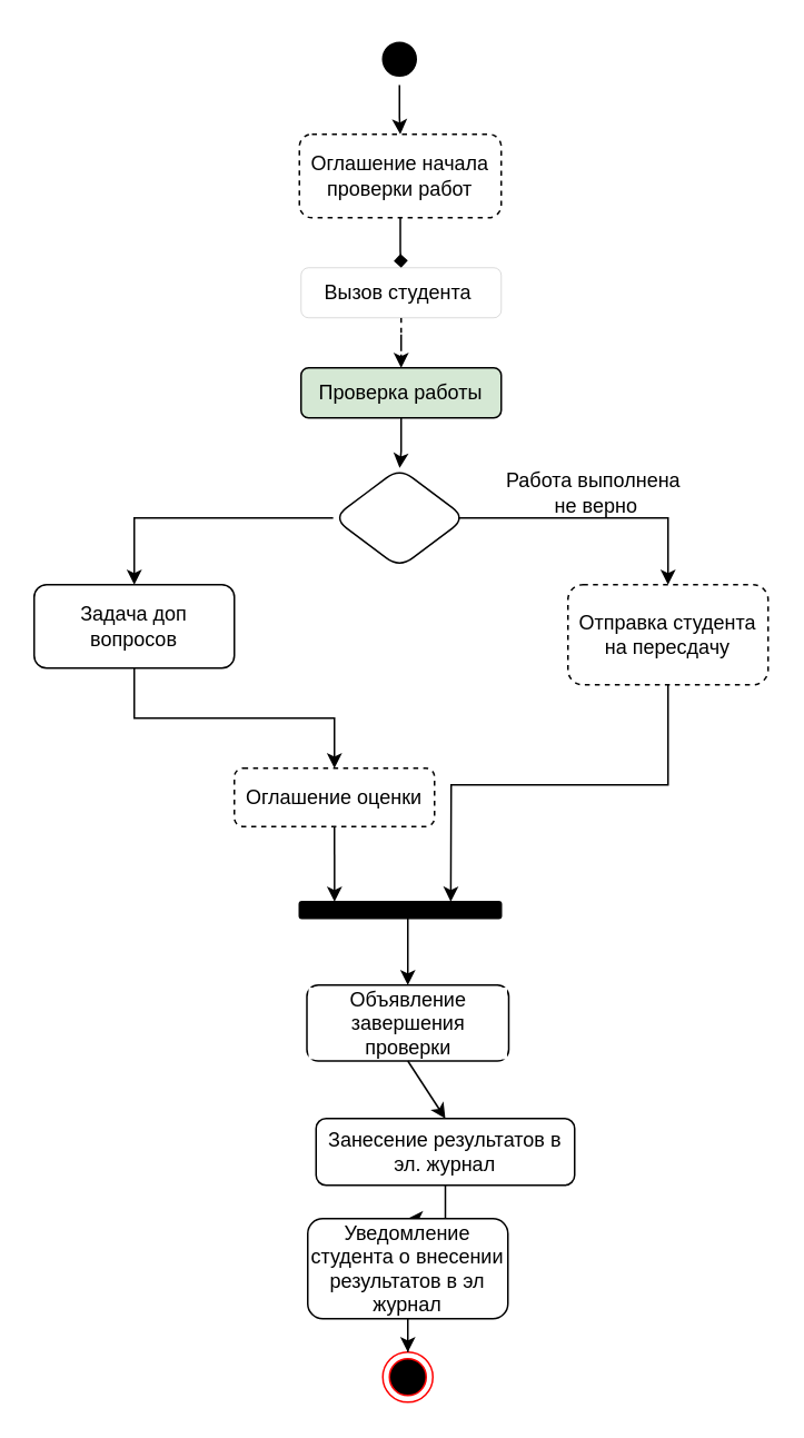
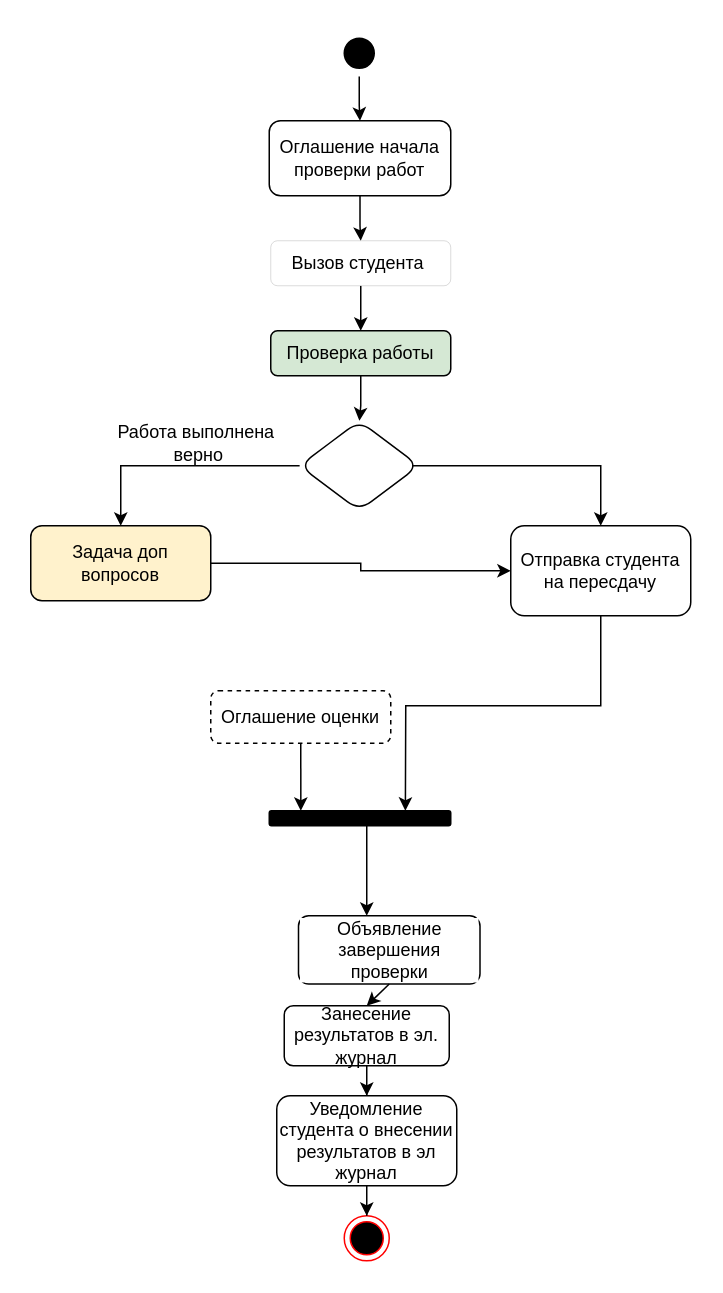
  <mxCell id="0" />
  <mxCell id="1" parent="0" />
  <mxCell id="2" value="" style="edgeStyle=orthogonalEdgeStyle;rounded=0;orthogonalLoop=1;jettySize=auto;html=1;" edge="1" parent="1" source="3" target="5"><mxGeometry relative="1" as="geometry" /></mxCell>
  <mxCell id="3" value="" style="ellipse;html=1;shape=endState;fillColor=#000000;strokeColor=#FFFFFF;" vertex="1" parent="1"><mxGeometry x="224" y="20" width="30" height="30" as="geometry" /></mxCell>
- <mxCell id="4" value="" style="edgeStyle=orthogonalEdgeStyle;rounded=0;orthogonalLoop=1;jettySize=auto;html=1;endArrow=diamond;" edge="1" parent="1" source="5" target="7"><mxGeometry relative="1" as="geometry" /></mxCell>
- <mxCell id="5" value="Оглашение начала проверки работ" style="rounded=1;whiteSpace=wrap;html=1;strokeColor=#000000;perimeterSpacing=0;dashed=1;" vertex="1" parent="1"><mxGeometry x="179" y="80" width="121" height="50" as="geometry" /></mxCell>
- <mxCell id="6" value="" style="edgeStyle=orthogonalEdgeStyle;rounded=0;orthogonalLoop=1;jettySize=auto;html=1;dashed=1;" edge="1" parent="1" source="7" target="9"><mxGeometry relative="1" as="geometry" /></mxCell>
- <mxCell id="7" value="Вызов студента&amp;nbsp;" style="whiteSpace=wrap;html=1;strokeColor=#000000;rounded=1;strokeWidth=0;dashed=1;" vertex="1" parent="1"><mxGeometry x="180" y="160" width="120" height="30" as="geometry" /></mxCell>
+ <mxCell id="4" value="" style="edgeStyle=orthogonalEdgeStyle;rounded=0;orthogonalLoop=1;jettySize=auto;html=1;" edge="1" parent="1" source="5" target="7"><mxGeometry relative="1" as="geometry" /></mxCell>
+ <mxCell id="5" value="Оглашение начала проверки работ" style="rounded=1;whiteSpace=wrap;html=1;strokeColor=#000000;perimeterSpacing=0;" vertex="1" parent="1"><mxGeometry x="179" y="80" width="121" height="50" as="geometry" /></mxCell>
+ <mxCell id="6" value="" style="edgeStyle=orthogonalEdgeStyle;rounded=0;orthogonalLoop=1;jettySize=auto;html=1;" edge="1" parent="1" source="7" target="9"><mxGeometry relative="1" as="geometry" /></mxCell>
+ <mxCell id="7" value="Вызов студента&amp;nbsp;" style="whiteSpace=wrap;html=1;strokeColor=#000000;rounded=1;strokeWidth=0;" vertex="1" parent="1"><mxGeometry x="180" y="160" width="120" height="30" as="geometry" /></mxCell>
  <mxCell id="8" value="" style="edgeStyle=orthogonalEdgeStyle;rounded=0;orthogonalLoop=1;jettySize=auto;html=1;" edge="1" parent="1" source="9" target="10"><mxGeometry relative="1" as="geometry" /></mxCell>
  <mxCell id="9" value="Проверка работы" style="whiteSpace=wrap;html=1;strokeColor=#000000;rounded=1;strokeWidth=1;fillColor=#d5e8d4;" vertex="1" parent="1"><mxGeometry x="180" y="220" width="120" height="30" as="geometry" /></mxCell>
  <mxCell id="10" value="" style="rhombus;whiteSpace=wrap;html=1;strokeColor=#000000;rounded=1;strokeWidth=1;" vertex="1" parent="1"><mxGeometry x="199.25" y="280" width="79.5" height="60" as="geometry" /></mxCell>
  <mxCell id="11" value="" style="endArrow=classic;html=1;rounded=0;exitX=0.944;exitY=0.5;exitDx=0;exitDy=0;exitPerimeter=0;" edge="1" parent="1" source="10" target="13"><mxGeometry width="50" height="50" relative="1" as="geometry"><mxPoint x="280" y="310" as="sourcePoint" /><mxPoint x="400" y="430" as="targetPoint" /><Array as="points"><mxPoint x="400" y="310" /></Array></mxGeometry></mxCell>
- <mxCell id="12" value="Работа выполнена&lt;br&gt;&amp;nbsp;не верно" style="text;html=1;align=center;verticalAlign=middle;resizable=0;points=[];autosize=1;strokeColor=none;fillColor=none;" vertex="1" parent="1"><mxGeometry x="290" y="275" width="130" height="40" as="geometry" /></mxCell>
- <mxCell id="13" value="Отправка студента на пересдачу" style="rounded=1;whiteSpace=wrap;html=1;strokeColor=#000000;strokeWidth=1;dashed=1;" vertex="1" parent="1"><mxGeometry x="340" y="350" width="120" height="60" as="geometry" /></mxCell>
+ <mxCell id="13" value="Отправка студента на пересдачу" style="rounded=1;whiteSpace=wrap;html=1;strokeColor=#000000;strokeWidth=1;" vertex="1" parent="1"><mxGeometry x="340" y="350" width="120" height="60" as="geometry" /></mxCell>
  <mxCell id="14" value="" style="endArrow=classic;html=1;rounded=0;exitX=0;exitY=0.5;exitDx=0;exitDy=0;" edge="1" parent="1" source="10"><mxGeometry width="50" height="50" relative="1" as="geometry"><mxPoint x="200" y="370" as="sourcePoint" /><mxPoint x="80" y="350" as="targetPoint" /><Array as="points"><mxPoint x="80" y="310" /></Array></mxGeometry></mxCell>
- <mxCell id="15" value="" style="edgeStyle=orthogonalEdgeStyle;rounded=0;orthogonalLoop=1;jettySize=auto;html=1;" edge="1" parent="1" source="16" target="18"><mxGeometry relative="1" as="geometry" /></mxCell>
- <mxCell id="16" value="Задача доп вопросов" style="rounded=1;whiteSpace=wrap;html=1;strokeColor=#000000;strokeWidth=1;" vertex="1" parent="1"><mxGeometry x="20" y="350" width="120" height="50" as="geometry" /></mxCell>
+ <mxCell id="15" value="" style="edgeStyle=orthogonalEdgeStyle;rounded=0;orthogonalLoop=1;jettySize=auto;html=1;" edge="1" parent="1" source="16" target="13"><mxGeometry relative="1" as="geometry" /></mxCell>
+ <mxCell id="16" value="Задача доп вопросов" style="rounded=1;whiteSpace=wrap;html=1;strokeColor=#000000;strokeWidth=1;fillColor=#fff2cc;" vertex="1" parent="1"><mxGeometry x="20" y="350" width="120" height="50" as="geometry" /></mxCell>
+ <mxCell id="17" value="Работа выполнена&lt;br&gt;&amp;nbsp;верно" style="text;html=1;align=center;verticalAlign=middle;resizable=0;points=[];autosize=1;strokeColor=none;fillColor=none;" vertex="1" parent="1"><mxGeometry x="65" y="275" width="130" height="40" as="geometry" /></mxCell>
  <mxCell id="18" value="Оглашение оценки" style="whiteSpace=wrap;html=1;strokeColor=#000000;rounded=1;strokeWidth=1;dashed=1;" vertex="1" parent="1"><mxGeometry x="140" y="460" width="120" height="35" as="geometry" /></mxCell>
  <mxCell id="19" value="" style="edgeStyle=orthogonalEdgeStyle;rounded=0;orthogonalLoop=1;jettySize=auto;html=1;" edge="1" parent="1" source="20" target="22"><mxGeometry relative="1" as="geometry"><Array as="points"><mxPoint x="244" y="560" /><mxPoint x="244" y="560" /></Array></mxGeometry></mxCell>
  <mxCell id="20" value="" style="whiteSpace=wrap;html=1;strokeColor=#000000;rounded=1;strokeWidth=1;fillColor=#000000;" vertex="1" parent="1"><mxGeometry x="179" y="540" width="121" height="10" as="geometry" /></mxCell>
  <mxCell id="21" value="" style="endArrow=classic;html=1;rounded=0;exitX=0.5;exitY=1;exitDx=0;exitDy=0;entryX=0.75;entryY=0;entryDx=0;entryDy=0;" edge="1" parent="1" source="13" target="20"><mxGeometry width="50" height="50" relative="1" as="geometry"><mxPoint x="200" y="470" as="sourcePoint" /><mxPoint x="280" y="470" as="targetPoint" /><Array as="points"><mxPoint x="400" y="470" /><mxPoint x="270" y="470" /></Array></mxGeometry></mxCell>
- <mxCell id="22" value="Объявление завершения проверки" style="rounded=1;whiteSpace=wrap;html=1;labelBackgroundColor=#FFFFFF;strokeColor=#000000;strokeWidth=1;fillColor=#FFFFFF;" vertex="1" parent="1"><mxGeometry x="183.5" y="590" width="121" height="45.5" as="geometry" /></mxCell>
+ <mxCell id="22" value="Объявление завершения проверки" style="rounded=1;whiteSpace=wrap;html=1;labelBackgroundColor=#FFFFFF;strokeColor=#000000;strokeWidth=1;fillColor=#FFFFFF;" vertex="1" parent="1"><mxGeometry x="198.5" y="610" width="121" height="45.5" as="geometry" /></mxCell>
  <mxCell id="23" value="" style="ellipse;html=1;shape=endState;fillColor=#000000;strokeColor=#ff0000;rounded=1;labelBackgroundColor=#FFFFFF;strokeWidth=1;" vertex="1" parent="1"><mxGeometry x="229" y="810" width="30" height="30" as="geometry" /></mxCell>
  <mxCell id="24" value="" style="edgeStyle=orthogonalEdgeStyle;rounded=0;orthogonalLoop=1;jettySize=auto;html=1;" edge="1" parent="1" source="25" target="28"><mxGeometry relative="1" as="geometry" /></mxCell>
- <mxCell id="25" value="Занесение результатов в эл. журнал" style="rounded=1;whiteSpace=wrap;html=1;" vertex="1" parent="1"><mxGeometry x="189" y="670" width="155" height="40" as="geometry" /></mxCell>
+ <mxCell id="25" value="Занесение результатов в эл. журнал" style="rounded=1;whiteSpace=wrap;html=1;" vertex="1" parent="1"><mxGeometry x="189" y="670" width="110" height="40" as="geometry" /></mxCell>
  <mxCell id="26" value="" style="endArrow=classic;html=1;rounded=0;exitX=0.5;exitY=1;exitDx=0;exitDy=0;entryX=0.174;entryY=0;entryDx=0;entryDy=0;entryPerimeter=0;" edge="1" parent="1" source="18" target="20"><mxGeometry width="50" height="50" relative="1" as="geometry"><mxPoint x="210" y="560" as="sourcePoint" /><mxPoint x="260" y="510" as="targetPoint" /></mxGeometry></mxCell>
  <mxCell id="27" value="" style="edgeStyle=orthogonalEdgeStyle;rounded=0;orthogonalLoop=1;jettySize=auto;html=1;" edge="1" parent="1" source="28" target="23"><mxGeometry relative="1" as="geometry" /></mxCell>
  <mxCell id="28" value="Уведомление студента о внесении результатов в эл журнал" style="rounded=1;whiteSpace=wrap;html=1;" vertex="1" parent="1"><mxGeometry x="184" y="730" width="120" height="60" as="geometry" /></mxCell>
  <mxCell id="29" value="" style="endArrow=classic;html=1;rounded=0;exitX=0.5;exitY=1;exitDx=0;exitDy=0;entryX=0.5;entryY=0;entryDx=0;entryDy=0;" edge="1" parent="1" source="22" target="25"><mxGeometry width="50" height="50" relative="1" as="geometry"><mxPoint x="230" y="700" as="sourcePoint" /><mxPoint x="280" y="650" as="targetPoint" /></mxGeometry></mxCell>
